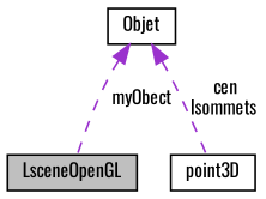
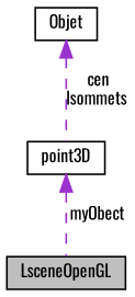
  digraph {
    fontname=Oswald
    node [color=black fillcolor=white fontname=Oswald fontsize=10 shape=record style=filled]
    edge [color=darkorchid3 dir=back fontname=Oswald fontsize=10 labelfontname=Helvetica labelfontsize=10 style=dashed]
    n1 [fillcolor=grey75 fontcolor=black height=0.2 label=LsceneOpenGL width=0.4]
    n2 [height=0.2 label=Objet width=0.4]
    n3 [height=0.2 label=point3D width=0.4]
-   n2 -> n1 [label=" myObect"]
+   n3 -> n1 [label=" myObect"]
    n2 -> n3 [label=" cen\nlsommets"]
  }
